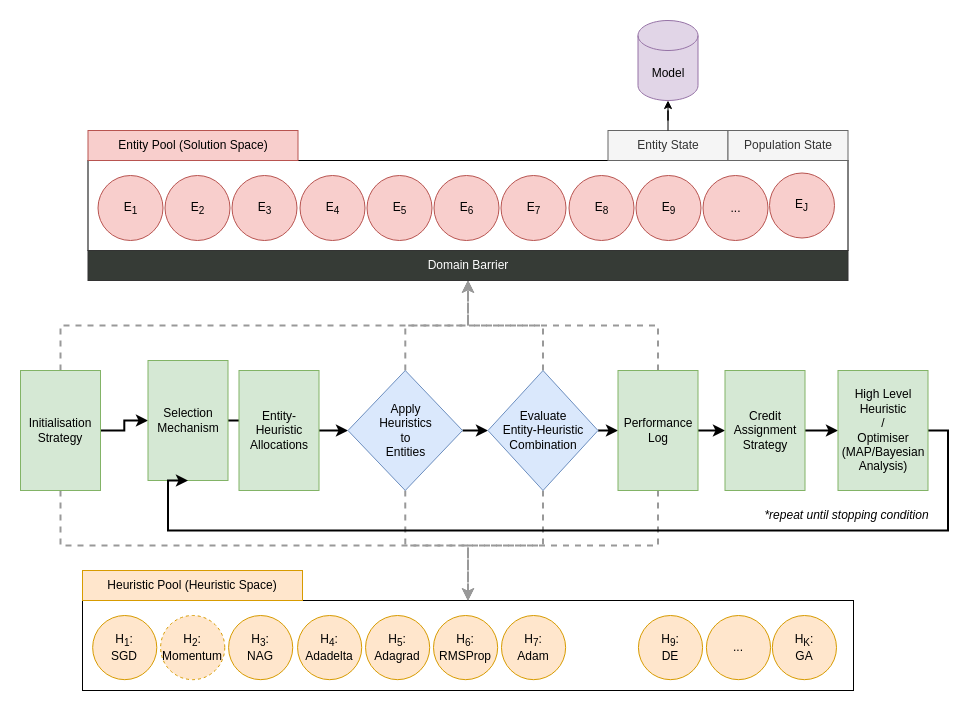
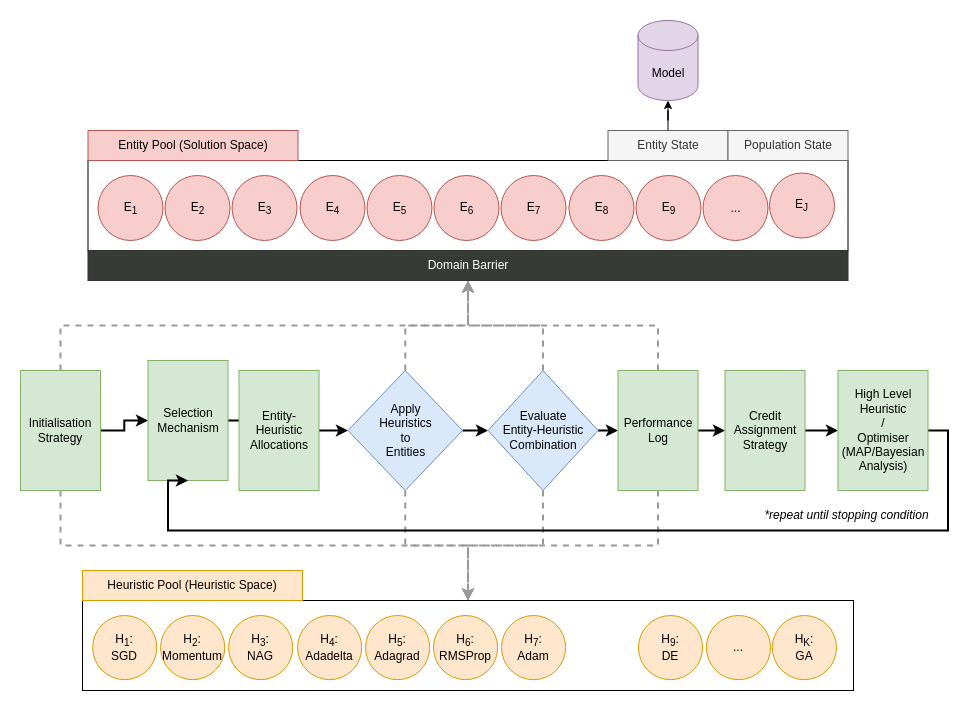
  <mxCell id="0" />
  <mxCell id="1" parent="0" />
  <mxCell id="2" style="edgeStyle=orthogonalEdgeStyle;rounded=0;orthogonalLoop=1;jettySize=auto;html=1;entryX=0.5;entryY=1;entryDx=0;entryDy=0;dashed=1;strokeWidth=2;strokeColor=#999999;" parent="1" source="5" target="56" edge="1"><mxGeometry relative="1" as="geometry" /></mxCell>
  <mxCell id="3" style="edgeStyle=orthogonalEdgeStyle;rounded=0;orthogonalLoop=1;jettySize=auto;html=1;entryX=0;entryY=0.5;entryDx=0;entryDy=0;strokeWidth=2;" parent="1" source="5" target="7" edge="1"><mxGeometry relative="1" as="geometry" /></mxCell>
  <mxCell id="4" style="edgeStyle=orthogonalEdgeStyle;rounded=0;orthogonalLoop=1;jettySize=auto;html=1;entryX=0.5;entryY=0;entryDx=0;entryDy=0;dashed=1;strokeWidth=2;strokeColor=#999999;" parent="1" source="5" target="19" edge="1"><mxGeometry relative="1" as="geometry" /></mxCell>
  <mxCell id="5" value="Initialisation Strategy" style="text;html=1;strokeColor=#82b366;fillColor=#d5e8d4;align=center;verticalAlign=middle;whiteSpace=wrap;rounded=0;" parent="1" vertex="1"><mxGeometry x="20" y="370" width="80" height="120" as="geometry" /></mxCell>
  <mxCell id="6" style="edgeStyle=orthogonalEdgeStyle;rounded=0;orthogonalLoop=1;jettySize=auto;html=1;entryX=0;entryY=0.5;entryDx=0;entryDy=0;strokeWidth=2;" parent="1" source="7" target="9" edge="1"><mxGeometry relative="1" as="geometry" /></mxCell>
  <mxCell id="7" value="Selection Mechanism" style="text;html=1;strokeColor=#82b366;fillColor=#d5e8d4;align=center;verticalAlign=middle;whiteSpace=wrap;rounded=0;" parent="1" vertex="1"><mxGeometry x="147.5" y="360" width="80" height="120" as="geometry" /></mxCell>
  <mxCell id="8" style="edgeStyle=orthogonalEdgeStyle;rounded=0;orthogonalLoop=1;jettySize=auto;html=1;entryX=0;entryY=0.5;entryDx=0;entryDy=0;strokeWidth=2;" parent="1" source="9" target="13" edge="1"><mxGeometry relative="1" as="geometry" /></mxCell>
  <mxCell id="9" value="Entity-Heuristic Allocations" style="text;html=1;strokeColor=#82b366;fillColor=#d5e8d4;align=center;verticalAlign=middle;whiteSpace=wrap;rounded=0;" parent="1" vertex="1"><mxGeometry x="238.5" y="370" width="80" height="120" as="geometry" /></mxCell>
  <mxCell id="10" style="edgeStyle=orthogonalEdgeStyle;rounded=0;orthogonalLoop=1;jettySize=auto;html=1;entryX=0.5;entryY=1;entryDx=0;entryDy=0;dashed=1;strokeWidth=2;strokeColor=#999999;" parent="1" source="13" target="56" edge="1"><mxGeometry relative="1" as="geometry"><mxPoint x="397.5" y="320" as="targetPoint" /></mxGeometry></mxCell>
  <mxCell id="11" style="edgeStyle=orthogonalEdgeStyle;rounded=0;orthogonalLoop=1;jettySize=auto;html=1;exitX=1;exitY=0.5;exitDx=0;exitDy=0;entryX=0;entryY=0.5;entryDx=0;entryDy=0;strokeWidth=2;" parent="1" source="13" target="17" edge="1"><mxGeometry relative="1" as="geometry" /></mxCell>
  <mxCell id="12" style="edgeStyle=orthogonalEdgeStyle;rounded=0;orthogonalLoop=1;jettySize=auto;html=1;exitX=0.5;exitY=1;exitDx=0;exitDy=0;entryX=0.5;entryY=0;entryDx=0;entryDy=0;dashed=1;strokeWidth=2;strokeColor=#999999;" parent="1" source="13" target="19" edge="1"><mxGeometry relative="1" as="geometry" /></mxCell>
  <mxCell id="13" value="Apply&lt;br&gt;Heuristics&lt;br&gt;to&lt;br&gt;Entities" style="rhombus;whiteSpace=wrap;html=1;strokeColor=#6c8ebf;fillColor=#dae8fc;" parent="1" vertex="1"><mxGeometry x="347.5" y="370" width="114.5" height="120" as="geometry" /></mxCell>
  <mxCell id="14" style="edgeStyle=orthogonalEdgeStyle;rounded=0;orthogonalLoop=1;jettySize=auto;html=1;exitX=0.5;exitY=1;exitDx=0;exitDy=0;entryX=0.5;entryY=0;entryDx=0;entryDy=0;dashed=1;strokeWidth=2;strokeColor=#999999;" parent="1" source="17" target="19" edge="1"><mxGeometry relative="1" as="geometry" /></mxCell>
  <mxCell id="15" style="edgeStyle=orthogonalEdgeStyle;rounded=0;orthogonalLoop=1;jettySize=auto;html=1;exitX=1;exitY=0.5;exitDx=0;exitDy=0;entryX=0;entryY=0.5;entryDx=0;entryDy=0;strokeWidth=2;" parent="1" source="17" target="34" edge="1"><mxGeometry relative="1" as="geometry" /></mxCell>
  <mxCell id="16" style="edgeStyle=orthogonalEdgeStyle;rounded=0;orthogonalLoop=1;jettySize=auto;html=1;exitX=0.5;exitY=0;exitDx=0;exitDy=0;entryX=0.5;entryY=1;entryDx=0;entryDy=0;fontColor=#FFFFFF;dashed=1;strokeWidth=2;strokeColor=#999999;" edge="1" parent="1" source="17" target="56"><mxGeometry relative="1" as="geometry" /></mxCell>
  <mxCell id="17" value="Evaluate&lt;br&gt;Entity-Heuristic&lt;br&gt;Combination" style="rhombus;whiteSpace=wrap;html=1;strokeColor=#6c8ebf;fillColor=#dae8fc;" parent="1" vertex="1"><mxGeometry x="487.5" y="370" width="110" height="120" as="geometry" /></mxCell>
  <mxCell id="18" value="" style="group" parent="1" vertex="1" connectable="0"><mxGeometry x="82" y="570" width="771" height="120" as="geometry" /></mxCell>
  <mxCell id="19" value="" style="rounded=0;whiteSpace=wrap;html=1;" parent="18" vertex="1"><mxGeometry y="30" width="771.0" height="90" as="geometry" /></mxCell>
  <mxCell id="20" value="H&lt;sub&gt;1&lt;/sub&gt;:&lt;br&gt;SGD" style="ellipse;whiteSpace=wrap;html=1;aspect=fixed;fillColor=#ffe6cc;strokeColor=#d79b00;" parent="18" vertex="1"><mxGeometry x="10.145" y="45" width="64.157" height="64.157" as="geometry" /></mxCell>
- <mxCell id="21" value="H&lt;sub&gt;2&lt;/sub&gt;:&lt;br&gt;Momentum" style="ellipse;whiteSpace=wrap;html=1;aspect=fixed;fillColor=#ffe6cc;strokeColor=#d79b00;dashed=1;" parent="18" vertex="1"><mxGeometry x="78.114" y="45" width="64.157" height="64.157" as="geometry" /></mxCell>
+ <mxCell id="21" value="H&lt;sub&gt;2&lt;/sub&gt;:&lt;br&gt;Momentum" style="ellipse;whiteSpace=wrap;html=1;aspect=fixed;fillColor=#ffe6cc;strokeColor=#d79b00;" parent="18" vertex="1"><mxGeometry x="78.114" y="45" width="64.157" height="64.157" as="geometry" /></mxCell>
  <mxCell id="22" value="H&lt;sub&gt;3&lt;/sub&gt;:&lt;br&gt;NAG" style="ellipse;whiteSpace=wrap;html=1;aspect=fixed;fillColor=#ffe6cc;strokeColor=#d79b00;" parent="18" vertex="1"><mxGeometry x="146.084" y="45" width="64.157" height="64.157" as="geometry" /></mxCell>
  <mxCell id="23" value="H&lt;sub&gt;4&lt;/sub&gt;: Adadelta" style="ellipse;whiteSpace=wrap;html=1;aspect=fixed;fillColor=#ffe6cc;strokeColor=#d79b00;" parent="18" vertex="1"><mxGeometry x="215.068" y="45" width="64.157" height="64.157" as="geometry" /></mxCell>
  <mxCell id="24" value="H&lt;sub&gt;5&lt;/sub&gt;:&lt;br&gt;Adagrad" style="ellipse;whiteSpace=wrap;html=1;aspect=fixed;fillColor=#ffe6cc;strokeColor=#d79b00;" parent="18" vertex="1"><mxGeometry x="283.038" y="45" width="64.157" height="64.157" as="geometry" /></mxCell>
  <mxCell id="25" value="H&lt;sub&gt;6&lt;/sub&gt;:&lt;br&gt;RMSProp" style="ellipse;whiteSpace=wrap;html=1;aspect=fixed;fillColor=#ffe6cc;strokeColor=#d79b00;" parent="18" vertex="1"><mxGeometry x="351.008" y="45" width="64.157" height="64.157" as="geometry" /></mxCell>
  <mxCell id="26" value="H&lt;sub&gt;7&lt;/sub&gt;:&lt;br&gt;Adam" style="ellipse;whiteSpace=wrap;html=1;aspect=fixed;fillColor=#ffe6cc;strokeColor=#d79b00;" parent="18" vertex="1"><mxGeometry x="418.978" y="45" width="64.157" height="64.157" as="geometry" /></mxCell>
  <mxCell id="27" value="H&lt;sub&gt;9&lt;/sub&gt;:&lt;br&gt;DE" style="ellipse;whiteSpace=wrap;html=1;aspect=fixed;fillColor=#ffe6cc;strokeColor=#d79b00;" parent="18" vertex="1"><mxGeometry x="555.932" y="45" width="64.157" height="64.157" as="geometry" /></mxCell>
  <mxCell id="28" value="..." style="ellipse;whiteSpace=wrap;html=1;aspect=fixed;fillColor=#ffe6cc;strokeColor=#d79b00;" parent="18" vertex="1"><mxGeometry x="623.901" y="45" width="64.157" height="64.157" as="geometry" /></mxCell>
  <mxCell id="29" value="Heuristic Pool (Heuristic Space)" style="text;html=1;strokeColor=#d79b00;fillColor=#ffe6cc;align=center;verticalAlign=middle;whiteSpace=wrap;rounded=0;" parent="18" vertex="1"><mxGeometry width="220" height="30" as="geometry" /></mxCell>
  <mxCell id="30" value="H&lt;sub&gt;K&lt;/sub&gt;:&lt;br&gt;GA" style="ellipse;whiteSpace=wrap;html=1;aspect=fixed;fillColor=#ffe6cc;strokeColor=#d79b00;" parent="18" vertex="1"><mxGeometry x="689.842" y="45" width="64.157" height="64.157" as="geometry" /></mxCell>
  <mxCell id="31" style="edgeStyle=orthogonalEdgeStyle;rounded=0;orthogonalLoop=1;jettySize=auto;html=1;exitX=1;exitY=0.5;exitDx=0;exitDy=0;entryX=0;entryY=0.5;entryDx=0;entryDy=0;strokeWidth=2;" parent="1" source="34" target="36" edge="1"><mxGeometry relative="1" as="geometry" /></mxCell>
  <mxCell id="32" style="edgeStyle=orthogonalEdgeStyle;rounded=0;orthogonalLoop=1;jettySize=auto;html=1;exitX=0.5;exitY=0;exitDx=0;exitDy=0;entryX=0.5;entryY=1;entryDx=0;entryDy=0;dashed=1;strokeWidth=2;strokeColor=#999999;" parent="1" source="34" target="56" edge="1"><mxGeometry relative="1" as="geometry" /></mxCell>
  <mxCell id="33" style="edgeStyle=orthogonalEdgeStyle;rounded=0;orthogonalLoop=1;jettySize=auto;html=1;exitX=0.5;exitY=1;exitDx=0;exitDy=0;entryX=0.5;entryY=0;entryDx=0;entryDy=0;dashed=1;strokeWidth=2;strokeColor=#999999;" parent="1" source="34" target="19" edge="1"><mxGeometry relative="1" as="geometry" /></mxCell>
  <mxCell id="34" value="Performance Log" style="text;html=1;strokeColor=#82b366;fillColor=#d5e8d4;align=center;verticalAlign=middle;whiteSpace=wrap;rounded=0;" parent="1" vertex="1"><mxGeometry x="617.5" y="370" width="80" height="120" as="geometry" /></mxCell>
  <mxCell id="35" style="edgeStyle=orthogonalEdgeStyle;rounded=0;orthogonalLoop=1;jettySize=auto;html=1;exitX=1;exitY=0.5;exitDx=0;exitDy=0;entryX=0;entryY=0.5;entryDx=0;entryDy=0;strokeWidth=2;" parent="1" source="36" target="38" edge="1"><mxGeometry relative="1" as="geometry" /></mxCell>
  <mxCell id="36" value="Credit Assignment Strategy" style="text;html=1;strokeColor=#82b366;fillColor=#d5e8d4;align=center;verticalAlign=middle;whiteSpace=wrap;rounded=0;" parent="1" vertex="1"><mxGeometry x="724.5" y="370" width="80" height="120" as="geometry" /></mxCell>
  <mxCell id="37" style="edgeStyle=orthogonalEdgeStyle;rounded=0;orthogonalLoop=1;jettySize=auto;html=1;exitX=1;exitY=0.5;exitDx=0;exitDy=0;entryX=0.5;entryY=1;entryDx=0;entryDy=0;strokeWidth=2;" parent="1" source="38" target="7" edge="1"><mxGeometry relative="1" as="geometry"><Array as="points"><mxPoint x="947.5" y="430" /><mxPoint x="947.5" y="530" /><mxPoint x="167.5" y="530" /></Array></mxGeometry></mxCell>
  <mxCell id="38" value="High Level Heuristic&lt;br&gt;/&lt;br&gt;Optimiser (MAP/Bayesian Analysis)" style="text;html=1;strokeColor=#82b366;fillColor=#d5e8d4;align=center;verticalAlign=middle;whiteSpace=wrap;rounded=0;" parent="1" vertex="1"><mxGeometry x="837.5" y="370" width="90" height="120" as="geometry" /></mxCell>
  <mxCell id="39" value="" style="group" parent="1" vertex="1" connectable="0"><mxGeometry x="87.5" y="90" width="760" height="180" as="geometry" /></mxCell>
  <mxCell id="40" value="" style="rounded=0;whiteSpace=wrap;html=1;" parent="39" vertex="1"><mxGeometry y="70" width="760" height="90" as="geometry" /></mxCell>
  <mxCell id="41" value="E&lt;sub&gt;1&lt;/sub&gt;" style="ellipse;whiteSpace=wrap;html=1;aspect=fixed;fillColor=#f8cecc;strokeColor=#b85450;" parent="39" vertex="1"><mxGeometry x="10" y="85" width="65" height="65" as="geometry" /></mxCell>
  <mxCell id="42" value="E&lt;sub&gt;2&lt;/sub&gt;" style="ellipse;whiteSpace=wrap;html=1;aspect=fixed;fillColor=#f8cecc;strokeColor=#b85450;" parent="39" vertex="1"><mxGeometry x="77" y="85" width="65" height="65" as="geometry" /></mxCell>
  <mxCell id="43" value="E&lt;sub&gt;3&lt;/sub&gt;" style="ellipse;whiteSpace=wrap;html=1;aspect=fixed;fillColor=#f8cecc;strokeColor=#b85450;" parent="39" vertex="1"><mxGeometry x="144" y="85" width="65" height="65" as="geometry" /></mxCell>
  <mxCell id="44" value="E&lt;sub&gt;4&lt;/sub&gt;" style="ellipse;whiteSpace=wrap;html=1;aspect=fixed;fillColor=#f8cecc;strokeColor=#b85450;" parent="39" vertex="1"><mxGeometry x="212" y="85" width="65" height="65" as="geometry" /></mxCell>
  <mxCell id="45" value="E&lt;sub&gt;5&lt;/sub&gt;" style="ellipse;whiteSpace=wrap;html=1;aspect=fixed;fillColor=#f8cecc;strokeColor=#b85450;" parent="39" vertex="1"><mxGeometry x="279" y="85" width="65" height="65" as="geometry" /></mxCell>
  <mxCell id="46" value="E&lt;sub&gt;6&lt;/sub&gt;" style="ellipse;whiteSpace=wrap;html=1;aspect=fixed;fillColor=#f8cecc;strokeColor=#b85450;" parent="39" vertex="1"><mxGeometry x="346" y="85" width="65" height="65" as="geometry" /></mxCell>
  <mxCell id="47" value="E&lt;sub&gt;7&lt;/sub&gt;" style="ellipse;whiteSpace=wrap;html=1;aspect=fixed;fillColor=#f8cecc;strokeColor=#b85450;" parent="39" vertex="1"><mxGeometry x="413" y="85" width="65" height="65" as="geometry" /></mxCell>
  <mxCell id="48" value="E&lt;sub&gt;8&lt;/sub&gt;" style="ellipse;whiteSpace=wrap;html=1;aspect=fixed;fillColor=#f8cecc;strokeColor=#b85450;" parent="39" vertex="1"><mxGeometry x="481" y="85" width="65" height="65" as="geometry" /></mxCell>
  <mxCell id="49" value="E&lt;sub&gt;9&lt;/sub&gt;" style="ellipse;whiteSpace=wrap;html=1;aspect=fixed;fillColor=#f8cecc;strokeColor=#b85450;" parent="39" vertex="1"><mxGeometry x="548" y="85" width="65" height="65" as="geometry" /></mxCell>
  <mxCell id="50" value="..." style="ellipse;whiteSpace=wrap;html=1;aspect=fixed;fillColor=#f8cecc;strokeColor=#b85450;" parent="39" vertex="1"><mxGeometry x="615" y="85" width="65" height="65" as="geometry" /></mxCell>
  <mxCell id="51" value="Entity Pool (Solution Space)" style="text;html=1;strokeColor=#b85450;fillColor=#f8cecc;align=center;verticalAlign=middle;whiteSpace=wrap;rounded=0;" parent="39" vertex="1"><mxGeometry y="40" width="210" height="30" as="geometry" /></mxCell>
  <mxCell id="52" value="E&lt;sub&gt;J&lt;/sub&gt;" style="ellipse;whiteSpace=wrap;html=1;aspect=fixed;fillColor=#f8cecc;strokeColor=#b85450;" parent="39" vertex="1"><mxGeometry x="681.5" y="82.5" width="65" height="65" as="geometry" /></mxCell>
  <mxCell id="53" value="Entity State" style="text;html=1;strokeColor=#666666;fillColor=#f5f5f5;align=center;verticalAlign=middle;whiteSpace=wrap;rounded=0;fontColor=#333333;" parent="39" vertex="1"><mxGeometry x="520" y="40" width="120" height="30" as="geometry" /></mxCell>
  <mxCell id="54" value="Population State" style="text;html=1;strokeColor=#666666;fillColor=#f5f5f5;align=center;verticalAlign=middle;whiteSpace=wrap;rounded=0;fontColor=#333333;" parent="39" vertex="1"><mxGeometry x="640" y="40" width="120" height="30" as="geometry" /></mxCell>
  <mxCell id="55" value="*repeat until stopping condition" style="text;html=1;strokeColor=none;fillColor=none;align=center;verticalAlign=middle;whiteSpace=wrap;rounded=0;fontStyle=2" parent="1" vertex="1"><mxGeometry x="744.5" y="500" width="203" height="30" as="geometry" /></mxCell>
  <mxCell id="56" value="Domain Barrier" style="text;html=1;strokeColor=#333333;fillColor=#363B36;align=center;verticalAlign=middle;whiteSpace=wrap;rounded=0;fontColor=#FFFFFF;" parent="1" vertex="1"><mxGeometry x="87.5" y="250" width="760" height="30" as="geometry" /></mxCell>
  <mxCell id="57" value="Model" style="shape=cylinder3;whiteSpace=wrap;html=1;boundedLbl=1;backgroundOutline=1;size=15;strokeColor=#9673a6;fillColor=#e1d5e7;" vertex="1" parent="1"><mxGeometry x="637.5" y="20" width="60" height="80" as="geometry" /></mxCell>
  <mxCell id="58" style="edgeStyle=orthogonalEdgeStyle;rounded=0;orthogonalLoop=1;jettySize=auto;html=1;entryX=0.5;entryY=1;entryDx=0;entryDy=0;entryPerimeter=0;fontColor=#FFFFFF;" edge="1" parent="1" source="53" target="57"><mxGeometry relative="1" as="geometry" /></mxCell>
